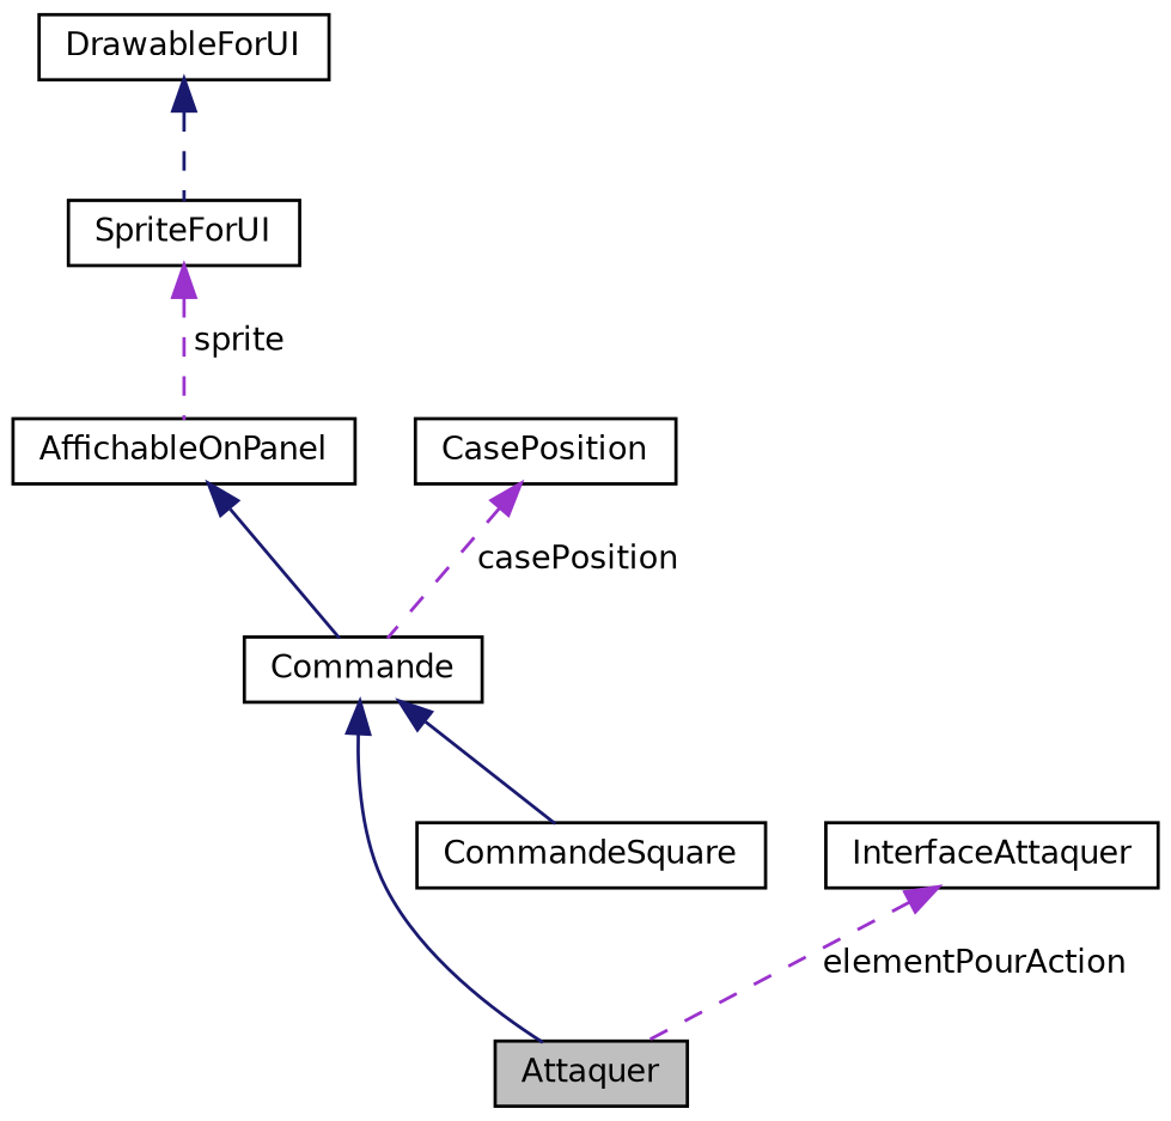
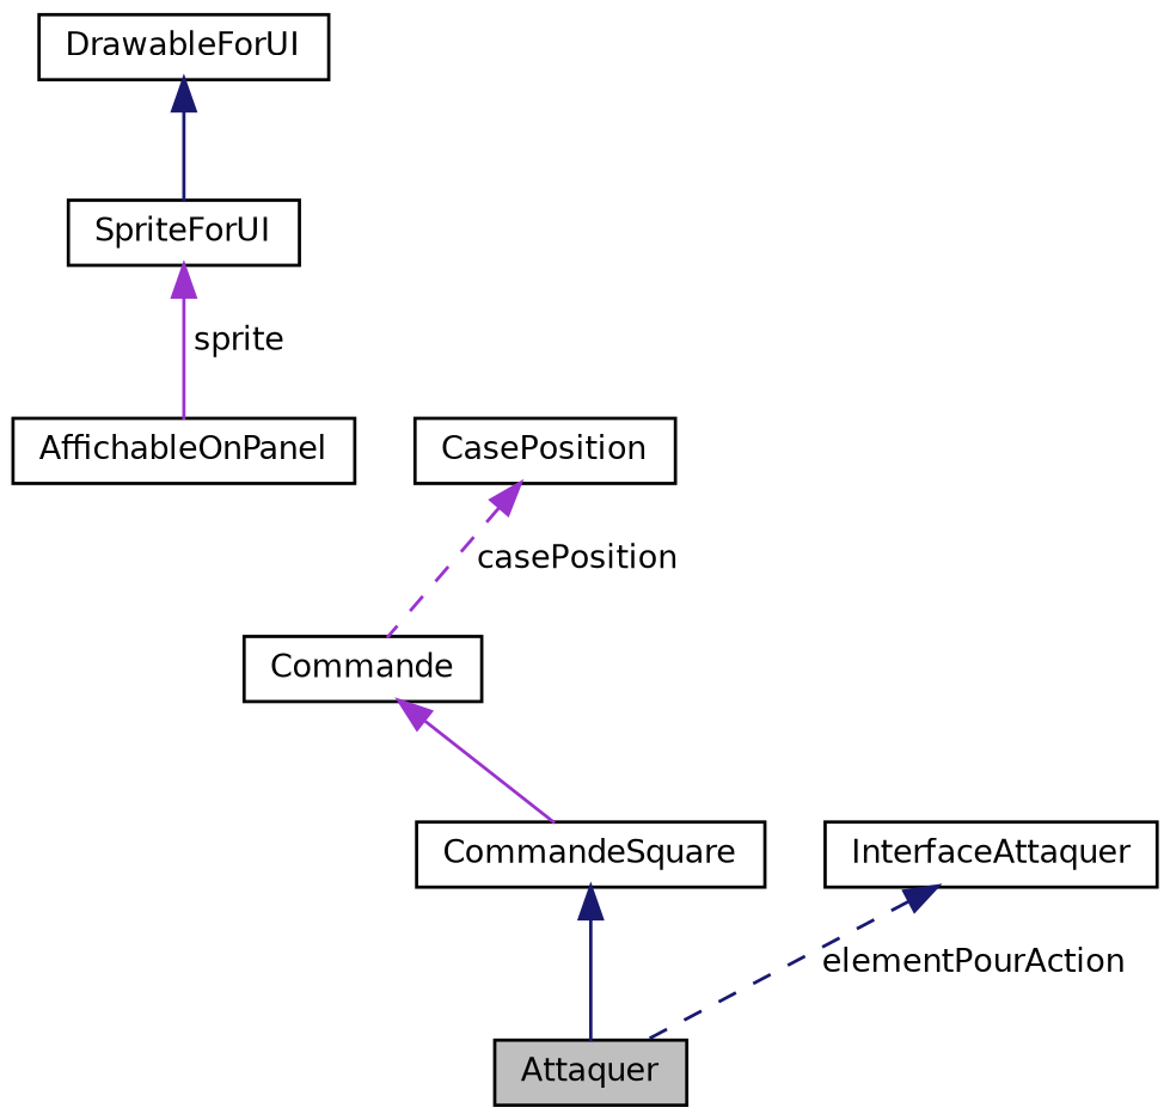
  digraph {
    node [color=black fillcolor=white fontname=Helvetica fontsize=10 shape=record style=filled]
    edge [color=midnightblue dir=back fontname=Helvetica fontsize=10 labelfontname=Helvetica labelfontsize=10 style=solid]
    n1 [fillcolor=grey75 fontcolor=black height=0.2 label=Attaquer width=0.4]
    n2 [height=0.2 label=CommandeSquare width=0.4]
    n3 [height=0.2 label=Commande width=0.4]
    n4 [height=0.2 label=AffichableOnPanel width=0.4]
    n5 [height=0.2 label=SpriteForUI width=0.4]
    n6 [height=0.2 label=DrawableForUI width=0.4]
    n7 [height=0.2 label=CasePosition width=0.4]
    n8 [height=0.2 label=InterfaceAttaquer width=0.4]
-   n3 -> n1
-   n3 -> n2
-   n4 -> n3
-   n5 -> n4 [color=darkorchid3 label=" sprite" style=dashed]
-   n6 -> n5 [style=dashed]
+   n2 -> n1
+   n3 -> n2 [color=darkorchid3]
+   n5 -> n4 [color=darkorchid3 label=" sprite"]
+   n6 -> n5
    n7 -> n3 [color=darkorchid3 label=" casePosition" style=dashed]
-   n8 -> n1 [color=darkorchid3 label=" elementPourAction" style=dashed]
+   n8 -> n1 [label=" elementPourAction" style=dashed]
  }
